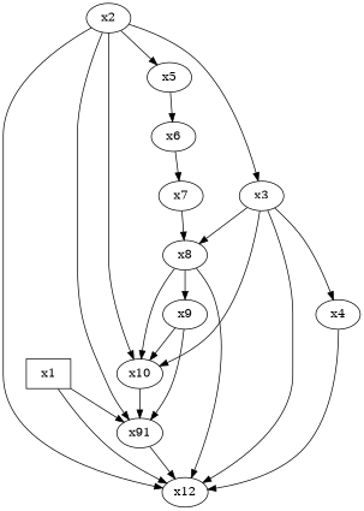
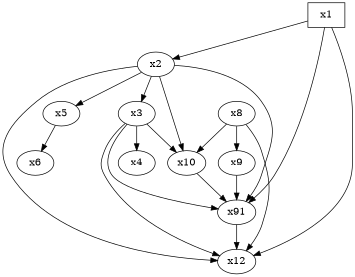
  digraph {
    n1 [label=x1 shape=box]
    n2 [label=x2]
    n3 [label=x91]
    n4 [label=x12]
    n5 [label=x3]
    n6 [label=x10]
    n7 [label=x5]
    n8 [label=x4]
    n9 [label=x6]
-   n10 [label=x7]
    n11 [label=x8]
    n12 [label=x9]
+   n1 -> n2
    n1 -> n3
    n1 -> n4
    n2 -> n3
    n2 -> n4
    n2 -> n5
    n2 -> n6
    n2 -> n7
    n3 -> n4
-   n5 -> n11
+   n5 -> n3
    n5 -> n4
    n5 -> n6
    n5 -> n8
    n6 -> n3
    n7 -> n9
-   n8 -> n4
-   n9 -> n10
-   n10 -> n11
    n11 -> n4
    n11 -> n6
    n11 -> n12
    n12 -> n3
-   n12 -> n6
  }
